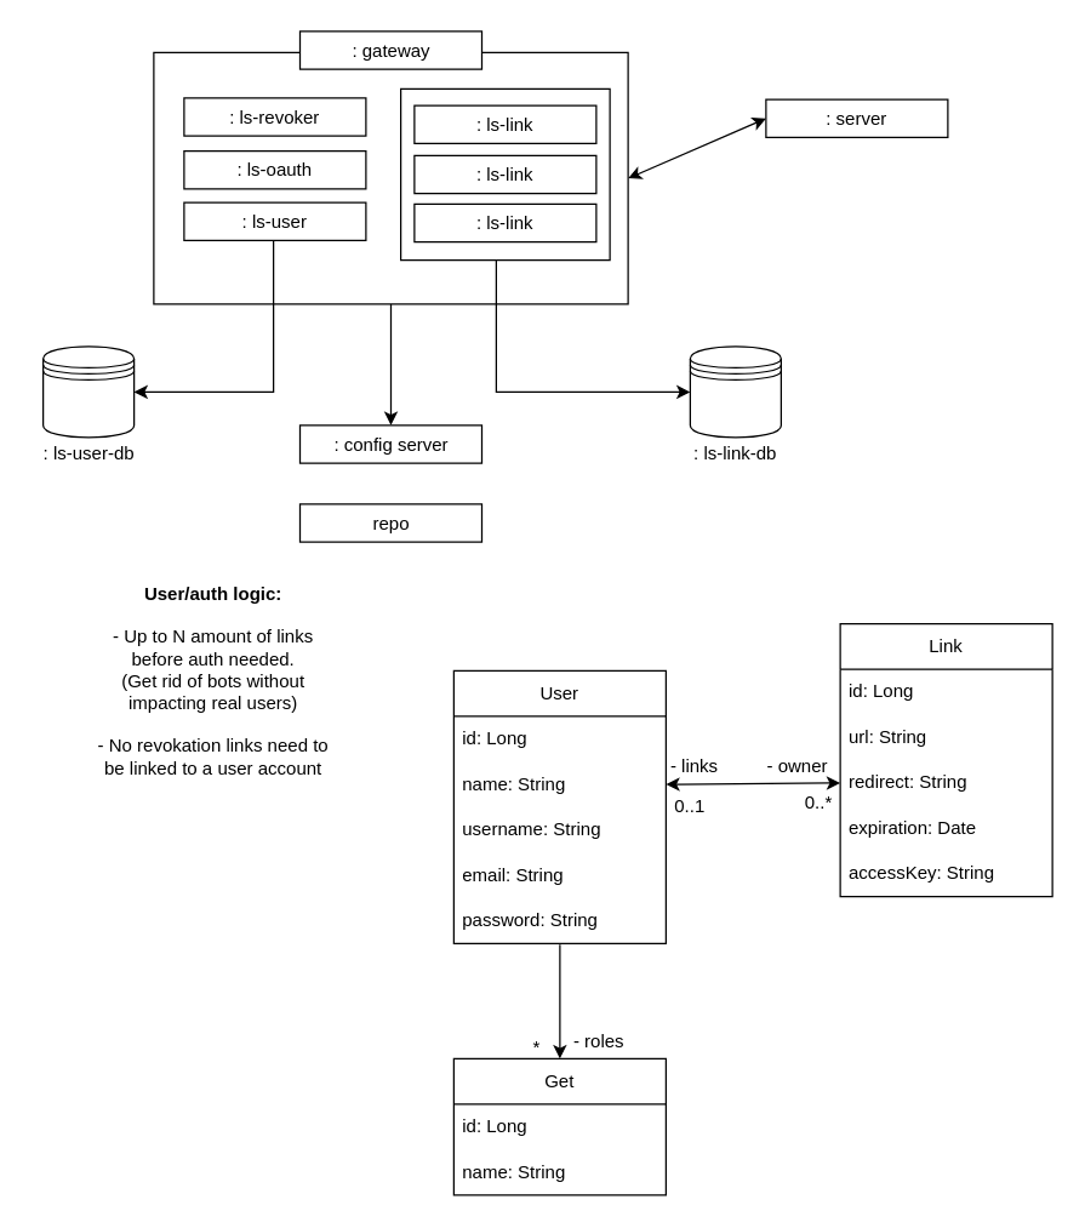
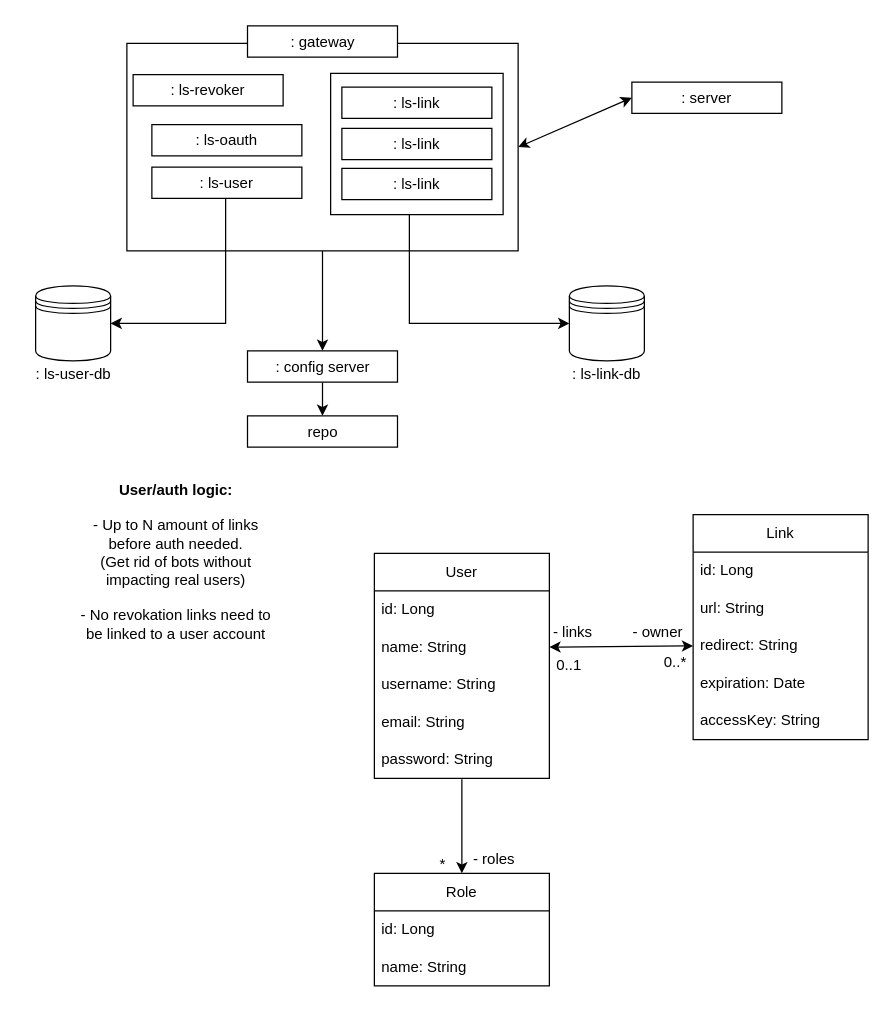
  <mxCell id="0" />
  <mxCell id="1" parent="0" />
  <mxCell id="2" style="edgeStyle=orthogonalEdgeStyle;rounded=0;orthogonalLoop=1;jettySize=auto;html=1;entryX=0.5;entryY=0;entryDx=0;entryDy=0;" parent="1" source="3" target="15" edge="1"><mxGeometry relative="1" as="geometry" /></mxCell>
  <mxCell id="3" value="" style="rounded=0;whiteSpace=wrap;html=1;" parent="1" vertex="1"><mxGeometry x="101" y="34" width="313" height="166" as="geometry" /></mxCell>
  <mxCell id="4" value=": gateway" style="rounded=0;whiteSpace=wrap;html=1;" parent="1" vertex="1"><mxGeometry x="197.5" y="20" width="120" height="25" as="geometry" /></mxCell>
  <mxCell id="5" value=": ls-oauth" style="rounded=0;whiteSpace=wrap;html=1;" parent="1" vertex="1"><mxGeometry x="121" y="99" width="120" height="25" as="geometry" /></mxCell>
  <mxCell id="6" style="edgeStyle=orthogonalEdgeStyle;rounded=0;orthogonalLoop=1;jettySize=auto;html=1;entryX=1;entryY=0.5;entryDx=0;entryDy=0;" parent="1" source="7" target="13" edge="1"><mxGeometry relative="1" as="geometry"><Array as="points"><mxPoint x="180" y="258" /></Array></mxGeometry></mxCell>
  <mxCell id="7" value=": ls-user" style="rounded=0;whiteSpace=wrap;html=1;" parent="1" vertex="1"><mxGeometry x="121" y="133" width="120" height="25" as="geometry" /></mxCell>
- <mxCell id="8" value=": ls-revoker" style="rounded=0;whiteSpace=wrap;html=1;" parent="1" vertex="1"><mxGeometry x="121" y="64" width="120" height="25" as="geometry" /></mxCell>
+ <mxCell id="8" value=": ls-revoker" style="rounded=0;whiteSpace=wrap;html=1;" parent="1" vertex="1"><mxGeometry x="106" y="59" width="120" height="25" as="geometry" /></mxCell>
  <mxCell id="9" style="edgeStyle=orthogonalEdgeStyle;rounded=0;orthogonalLoop=1;jettySize=auto;html=1;entryX=0;entryY=0.5;entryDx=0;entryDy=0;" parent="1" source="19" target="12" edge="1"><mxGeometry relative="1" as="geometry"><Array as="points"><mxPoint x="327" y="258" /></Array></mxGeometry></mxCell>
  <mxCell id="10" value="&lt;b&gt;User/auth logic:&lt;/b&gt;&lt;div&gt;&lt;b&gt;&lt;br&gt;&lt;/b&gt;&lt;div&gt;- Up to N amount of links before auth needed.&lt;/div&gt;&lt;div&gt;&lt;span style=&quot;background-color: transparent; color: light-dark(rgb(0, 0, 0), rgb(255, 255, 255));&quot;&gt;(Get rid of bots without impacting real users)&lt;/span&gt;&lt;/div&gt;&lt;div&gt;&lt;br&gt;&lt;/div&gt;&lt;div&gt;- No revokation links need to be linked to a user account&lt;/div&gt;&lt;div&gt;&lt;br&gt;&lt;/div&gt;&lt;/div&gt;" style="text;html=1;align=center;verticalAlign=middle;whiteSpace=wrap;rounded=0;" parent="1" vertex="1"><mxGeometry x="57" y="380" width="167" height="152" as="geometry" /></mxCell>
  <mxCell id="11" value=": server" style="rounded=0;whiteSpace=wrap;html=1;" parent="1" vertex="1"><mxGeometry x="505" y="65" width="120" height="25" as="geometry" /></mxCell>
  <mxCell id="12" value="" style="shape=datastore;whiteSpace=wrap;html=1;" parent="1" vertex="1"><mxGeometry x="455" y="228" width="60" height="60" as="geometry" /></mxCell>
  <mxCell id="13" value="" style="shape=datastore;whiteSpace=wrap;html=1;" parent="1" vertex="1"><mxGeometry x="28" y="228" width="60" height="60" as="geometry" /></mxCell>
+ <mxCell id="14" style="edgeStyle=orthogonalEdgeStyle;rounded=0;orthogonalLoop=1;jettySize=auto;html=1;entryX=0.5;entryY=0;entryDx=0;entryDy=0;" parent="1" source="15" target="16" edge="1"><mxGeometry relative="1" as="geometry" /></mxCell>
  <mxCell id="15" value=": config server" style="rounded=0;whiteSpace=wrap;html=1;" parent="1" vertex="1"><mxGeometry x="197.5" y="280" width="120" height="25" as="geometry" /></mxCell>
  <mxCell id="16" value="repo" style="rounded=0;whiteSpace=wrap;html=1;" parent="1" vertex="1"><mxGeometry x="197.5" y="332" width="120" height="25" as="geometry" /></mxCell>
  <mxCell id="17" value="" style="endArrow=classic;startArrow=classic;html=1;rounded=0;entryX=0;entryY=0.5;entryDx=0;entryDy=0;exitX=1;exitY=0.5;exitDx=0;exitDy=0;" parent="1" source="3" target="11" edge="1"><mxGeometry width="50" height="50" relative="1" as="geometry"><mxPoint x="248" y="151" as="sourcePoint" /><mxPoint x="298" y="101" as="targetPoint" /></mxGeometry></mxCell>
  <mxCell id="18" value="" style="group" parent="1" vertex="1" connectable="0"><mxGeometry x="264" y="58" width="138" height="113" as="geometry" /></mxCell>
  <mxCell id="19" value="" style="rounded=0;whiteSpace=wrap;html=1;fillColor=default;" parent="18" vertex="1"><mxGeometry width="138" height="113" as="geometry" /></mxCell>
  <mxCell id="20" value=": ls-link" style="rounded=0;whiteSpace=wrap;html=1;" parent="18" vertex="1"><mxGeometry x="9" y="11" width="120" height="25" as="geometry" /></mxCell>
  <mxCell id="21" value=": ls-link" style="rounded=0;whiteSpace=wrap;html=1;" parent="18" vertex="1"><mxGeometry x="9" y="44" width="120" height="25" as="geometry" /></mxCell>
  <mxCell id="22" value=": ls-link" style="rounded=0;whiteSpace=wrap;html=1;" parent="18" vertex="1"><mxGeometry x="9" y="76" width="120" height="25" as="geometry" /></mxCell>
  <mxCell id="23" value="Link" style="swimlane;fontStyle=0;childLayout=stackLayout;horizontal=1;startSize=30;horizontalStack=0;resizeParent=1;resizeParentMax=0;resizeLast=0;collapsible=1;marginBottom=0;whiteSpace=wrap;html=1;" parent="1" vertex="1"><mxGeometry x="554" y="411" width="140" height="180" as="geometry" /></mxCell>
  <mxCell id="24" value="id: Long" style="text;strokeColor=none;fillColor=none;align=left;verticalAlign=middle;spacingLeft=4;spacingRight=4;overflow=hidden;points=[[0,0.5],[1,0.5]];portConstraint=eastwest;rotatable=0;whiteSpace=wrap;html=1;" parent="23" vertex="1"><mxGeometry y="30" width="140" height="30" as="geometry" /></mxCell>
  <mxCell id="25" value="url: String" style="text;strokeColor=none;fillColor=none;align=left;verticalAlign=middle;spacingLeft=4;spacingRight=4;overflow=hidden;points=[[0,0.5],[1,0.5]];portConstraint=eastwest;rotatable=0;whiteSpace=wrap;html=1;" parent="23" vertex="1"><mxGeometry y="60" width="140" height="30" as="geometry" /></mxCell>
  <mxCell id="26" value="redirect: String" style="text;strokeColor=none;fillColor=none;align=left;verticalAlign=middle;spacingLeft=4;spacingRight=4;overflow=hidden;points=[[0,0.5],[1,0.5]];portConstraint=eastwest;rotatable=0;whiteSpace=wrap;html=1;" parent="23" vertex="1"><mxGeometry y="90" width="140" height="30" as="geometry" /></mxCell>
  <mxCell id="27" value="expiration: Date" style="text;strokeColor=none;fillColor=none;align=left;verticalAlign=middle;spacingLeft=4;spacingRight=4;overflow=hidden;points=[[0,0.5],[1,0.5]];portConstraint=eastwest;rotatable=0;whiteSpace=wrap;html=1;" parent="23" vertex="1"><mxGeometry y="120" width="140" height="30" as="geometry" /></mxCell>
  <mxCell id="28" value="accessKey: String" style="text;strokeColor=none;fillColor=none;align=left;verticalAlign=middle;spacingLeft=4;spacingRight=4;overflow=hidden;points=[[0,0.5],[1,0.5]];portConstraint=eastwest;rotatable=0;whiteSpace=wrap;html=1;" parent="23" vertex="1"><mxGeometry y="150" width="140" height="30" as="geometry" /></mxCell>
  <mxCell id="29" value="User" style="swimlane;fontStyle=0;childLayout=stackLayout;horizontal=1;startSize=30;horizontalStack=0;resizeParent=1;resizeParentMax=0;resizeLast=0;collapsible=1;marginBottom=0;whiteSpace=wrap;html=1;" parent="1" vertex="1"><mxGeometry x="299" y="442" width="140" height="180" as="geometry" /></mxCell>
  <mxCell id="30" value="id: Long" style="text;strokeColor=none;fillColor=none;align=left;verticalAlign=middle;spacingLeft=4;spacingRight=4;overflow=hidden;points=[[0,0.5],[1,0.5]];portConstraint=eastwest;rotatable=0;whiteSpace=wrap;html=1;" parent="29" vertex="1"><mxGeometry y="30" width="140" height="30" as="geometry" /></mxCell>
  <mxCell id="31" value="name: String" style="text;strokeColor=none;fillColor=none;align=left;verticalAlign=middle;spacingLeft=4;spacingRight=4;overflow=hidden;points=[[0,0.5],[1,0.5]];portConstraint=eastwest;rotatable=0;whiteSpace=wrap;html=1;" parent="29" vertex="1"><mxGeometry y="60" width="140" height="30" as="geometry" /></mxCell>
  <mxCell id="32" value="username: String" style="text;strokeColor=none;fillColor=none;align=left;verticalAlign=middle;spacingLeft=4;spacingRight=4;overflow=hidden;points=[[0,0.5],[1,0.5]];portConstraint=eastwest;rotatable=0;whiteSpace=wrap;html=1;" parent="29" vertex="1"><mxGeometry y="90" width="140" height="30" as="geometry" /></mxCell>
  <mxCell id="33" value="email: String" style="text;strokeColor=none;fillColor=none;align=left;verticalAlign=middle;spacingLeft=4;spacingRight=4;overflow=hidden;points=[[0,0.5],[1,0.5]];portConstraint=eastwest;rotatable=0;whiteSpace=wrap;html=1;" parent="29" vertex="1"><mxGeometry y="120" width="140" height="30" as="geometry" /></mxCell>
  <mxCell id="34" value="password: String" style="text;strokeColor=none;fillColor=none;align=left;verticalAlign=middle;spacingLeft=4;spacingRight=4;overflow=hidden;points=[[0,0.5],[1,0.5]];portConstraint=eastwest;rotatable=0;whiteSpace=wrap;html=1;" parent="29" vertex="1"><mxGeometry y="150" width="140" height="30" as="geometry" /></mxCell>
  <mxCell id="35" value="" style="endArrow=classic;startArrow=classic;html=1;rounded=0;exitX=0;exitY=0.5;exitDx=0;exitDy=0;entryX=1;entryY=0.5;entryDx=0;entryDy=0;" parent="1" source="26" target="31" edge="1"><mxGeometry width="50" height="50" relative="1" as="geometry"><mxPoint x="533" y="479" as="sourcePoint" /><mxPoint x="583" y="429" as="targetPoint" /></mxGeometry></mxCell>
  <mxCell id="36" value="0..1" style="text;html=1;align=center;verticalAlign=middle;whiteSpace=wrap;rounded=0;" parent="1" vertex="1"><mxGeometry x="425" y="517" width="60" height="30" as="geometry" /></mxCell>
  <mxCell id="37" value="0..*" style="text;html=1;align=center;verticalAlign=middle;whiteSpace=wrap;rounded=0;" parent="1" vertex="1"><mxGeometry x="510" y="514" width="60" height="30" as="geometry" /></mxCell>
  <mxCell id="38" value="- owner" style="text;html=1;align=center;verticalAlign=middle;whiteSpace=wrap;rounded=0;" parent="1" vertex="1"><mxGeometry x="496" y="490" width="60" height="30" as="geometry" /></mxCell>
- <mxCell id="39" value="Get" style="swimlane;fontStyle=0;childLayout=stackLayout;horizontal=1;startSize=30;horizontalStack=0;resizeParent=1;resizeParentMax=0;resizeLast=0;collapsible=1;marginBottom=0;whiteSpace=wrap;html=1;" parent="1" vertex="1"><mxGeometry x="299" y="698" width="140" height="90" as="geometry" /></mxCell>
+ <mxCell id="39" value="Role" style="swimlane;fontStyle=0;childLayout=stackLayout;horizontal=1;startSize=30;horizontalStack=0;resizeParent=1;resizeParentMax=0;resizeLast=0;collapsible=1;marginBottom=0;whiteSpace=wrap;html=1;" parent="1" vertex="1"><mxGeometry x="299" y="698" width="140" height="90" as="geometry" /></mxCell>
  <mxCell id="40" value="id: Long" style="text;strokeColor=none;fillColor=none;align=left;verticalAlign=middle;spacingLeft=4;spacingRight=4;overflow=hidden;points=[[0,0.5],[1,0.5]];portConstraint=eastwest;rotatable=0;whiteSpace=wrap;html=1;" parent="39" vertex="1"><mxGeometry y="30" width="140" height="30" as="geometry" /></mxCell>
  <mxCell id="41" value="name: String" style="text;strokeColor=none;fillColor=none;align=left;verticalAlign=middle;spacingLeft=4;spacingRight=4;overflow=hidden;points=[[0,0.5],[1,0.5]];portConstraint=eastwest;rotatable=0;whiteSpace=wrap;html=1;" parent="39" vertex="1"><mxGeometry y="60" width="140" height="30" as="geometry" /></mxCell>
  <mxCell id="42" value="" style="endArrow=classic;html=1;rounded=0;exitX=0.5;exitY=1.022;exitDx=0;exitDy=0;exitPerimeter=0;entryX=0.5;entryY=0;entryDx=0;entryDy=0;" parent="1" source="34" target="39" edge="1"><mxGeometry width="50" height="50" relative="1" as="geometry"><mxPoint x="362" y="502" as="sourcePoint" /><mxPoint x="412" y="452" as="targetPoint" /></mxGeometry></mxCell>
  <mxCell id="43" value="*" style="text;html=1;align=center;verticalAlign=middle;whiteSpace=wrap;rounded=0;" parent="1" vertex="1"><mxGeometry x="324" y="676" width="60" height="30" as="geometry" /></mxCell>
  <mxCell id="44" value="- roles" style="text;html=1;align=center;verticalAlign=middle;whiteSpace=wrap;rounded=0;" parent="1" vertex="1"><mxGeometry x="365" y="672" width="60" height="30" as="geometry" /></mxCell>
  <mxCell id="45" value=": ls-link-db" style="text;html=1;align=center;verticalAlign=middle;whiteSpace=wrap;rounded=0;" parent="1" vertex="1"><mxGeometry x="455" y="284" width="60" height="30" as="geometry" /></mxCell>
  <mxCell id="46" value=": ls-user-db" style="text;html=1;align=center;verticalAlign=middle;whiteSpace=wrap;rounded=0;" parent="1" vertex="1"><mxGeometry x="20.5" y="284" width="75" height="30" as="geometry" /></mxCell>
  <mxCell id="47" value="- links" style="text;html=1;align=center;verticalAlign=middle;whiteSpace=wrap;rounded=0;" parent="1" vertex="1"><mxGeometry x="428" y="490" width="60" height="30" as="geometry" /></mxCell>
